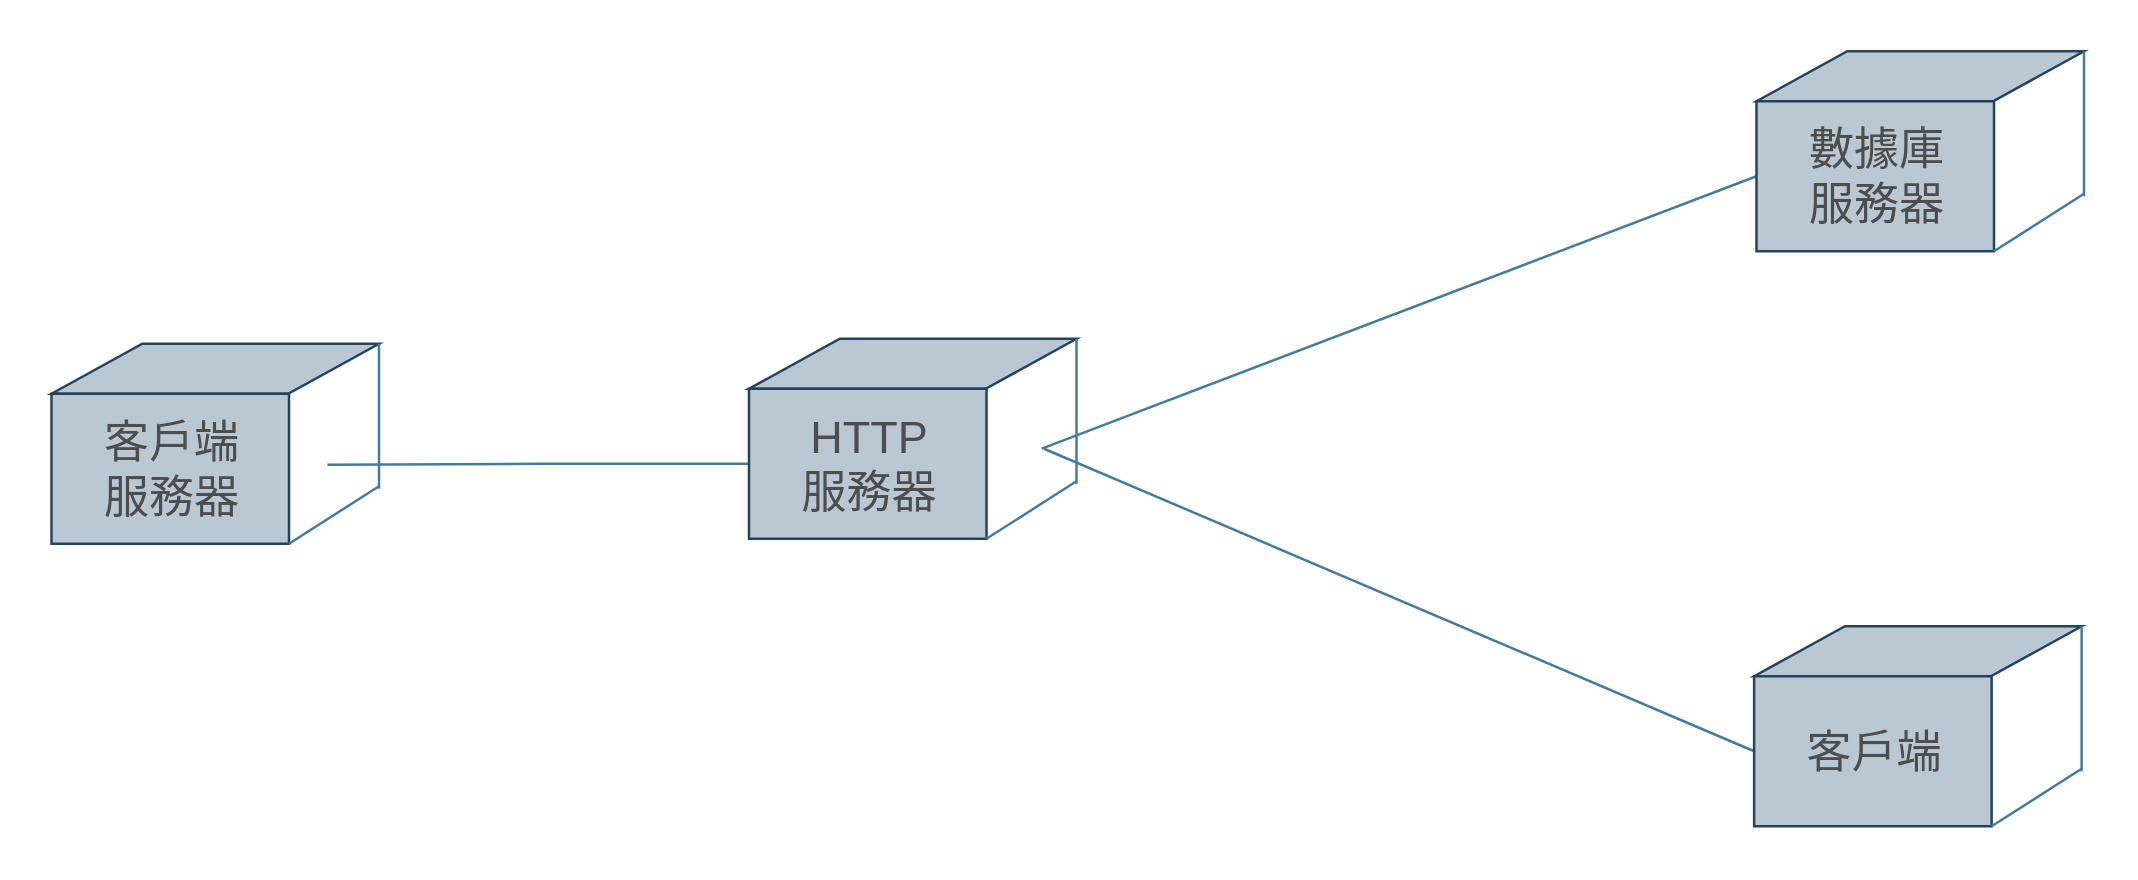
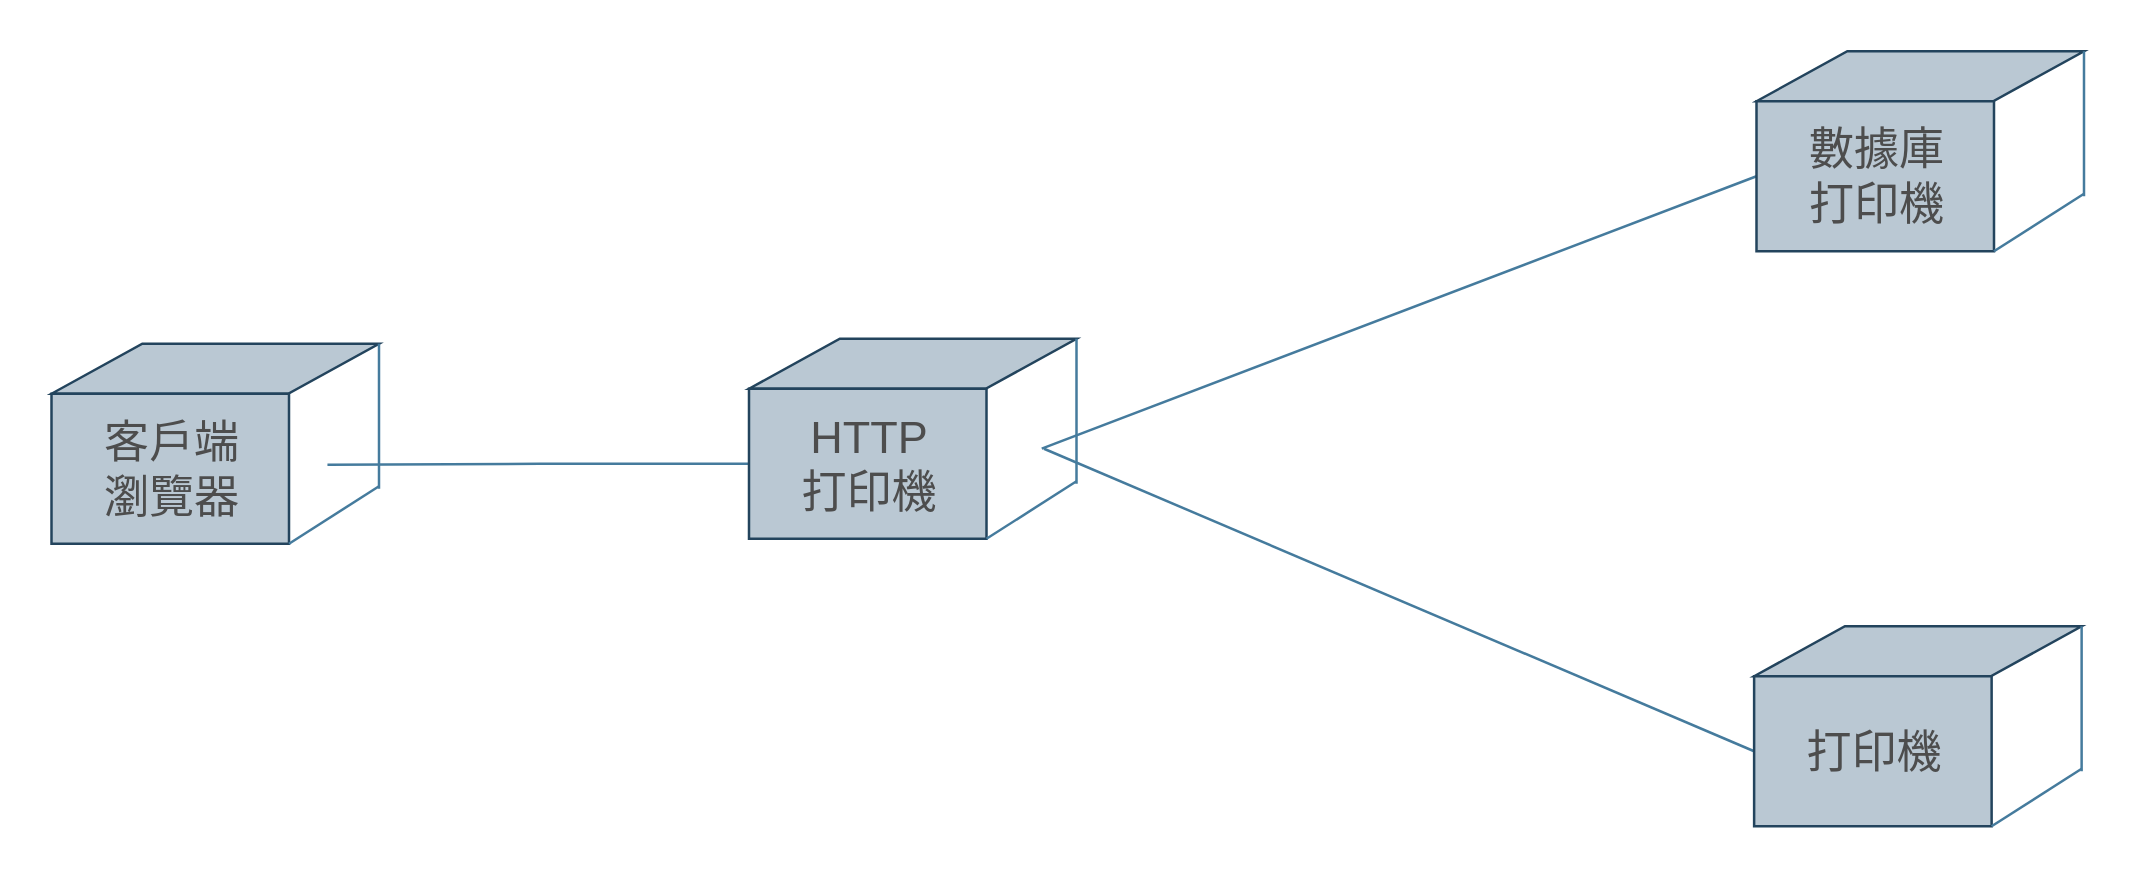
  <mxCell id="0" />
  <mxCell id="1" parent="0" />
  <mxCell id="2" value="" style="shape=parallelogram;perimeter=parallelogramPerimeter;whiteSpace=wrap;html=1;fixedSize=1;size=36.333;labelBackgroundColor=none;fillColor=#bac8d3;strokeColor=#23445d;" parent="1" vertex="1"><mxGeometry x="20" y="137" width="131" height="20" as="geometry" /></mxCell>
  <mxCell id="3" value="" style="rounded=0;whiteSpace=wrap;html=1;labelBackgroundColor=none;fillColor=#bac8d3;strokeColor=#23445d;" parent="1" vertex="1"><mxGeometry x="20" y="157" width="95" height="60" as="geometry" /></mxCell>
  <mxCell id="4" value="" style="endArrow=none;html=1;rounded=0;labelBackgroundColor=none;strokeColor=#457B9D;fontColor=default;" parent="1" edge="1"><mxGeometry width="50" height="50" relative="1" as="geometry"><mxPoint x="115" y="217" as="sourcePoint" /><mxPoint x="151" y="194" as="targetPoint" /></mxGeometry></mxCell>
  <mxCell id="5" value="" style="endArrow=none;html=1;rounded=0;labelBackgroundColor=none;strokeColor=#457B9D;fontColor=default;" parent="1" edge="1"><mxGeometry width="50" height="50" relative="1" as="geometry"><mxPoint x="151" y="195" as="sourcePoint" /><mxPoint x="151" y="137" as="targetPoint" /></mxGeometry></mxCell>
- <mxCell id="6" value="&lt;font color=&quot;#4d4d4d&quot; style=&quot;font-size: 18px;&quot;&gt;客戶端&lt;br&gt;服務器&lt;/font&gt;" style="text;html=1;align=center;verticalAlign=middle;resizable=0;points=[];autosize=1;strokeColor=none;fillColor=none;labelBackgroundColor=none;fontColor=#1D3557;" parent="1" vertex="1"><mxGeometry x="31.5" y="160" width="72" height="55" as="geometry" /></mxCell>
+ <mxCell id="6" value="&lt;font color=&quot;#4d4d4d&quot; style=&quot;font-size: 18px;&quot;&gt;客戶端&lt;br&gt;瀏覽器&lt;/font&gt;" style="text;html=1;align=center;verticalAlign=middle;resizable=0;points=[];autosize=1;strokeColor=none;fillColor=none;labelBackgroundColor=none;fontColor=#1D3557;" parent="1" vertex="1"><mxGeometry x="31.5" y="160" width="72" height="55" as="geometry" /></mxCell>
  <mxCell id="7" value="" style="shape=parallelogram;perimeter=parallelogramPerimeter;whiteSpace=wrap;html=1;fixedSize=1;size=36.333;labelBackgroundColor=none;fillColor=#bac8d3;strokeColor=#23445d;" parent="1" vertex="1"><mxGeometry x="299" y="135" width="131" height="20" as="geometry" /></mxCell>
  <mxCell id="8" style="edgeStyle=orthogonalEdgeStyle;rounded=0;orthogonalLoop=1;jettySize=auto;html=1;exitX=0;exitY=0.5;exitDx=0;exitDy=0;strokeColor=#457B9D;fontColor=#1D3557;fillColor=#A8DADC;endArrow=none;endFill=0;" parent="1" source="9" edge="1"><mxGeometry relative="1" as="geometry"><mxPoint x="130.381" y="185.429" as="targetPoint" /></mxGeometry></mxCell>
  <mxCell id="9" value="" style="rounded=0;whiteSpace=wrap;html=1;labelBackgroundColor=none;fillColor=#bac8d3;strokeColor=#23445d;" parent="1" vertex="1"><mxGeometry x="299" y="155" width="95" height="60" as="geometry" /></mxCell>
  <mxCell id="10" value="" style="endArrow=none;html=1;rounded=0;labelBackgroundColor=none;strokeColor=#457B9D;fontColor=default;" parent="1" edge="1"><mxGeometry width="50" height="50" relative="1" as="geometry"><mxPoint x="394" y="215" as="sourcePoint" /><mxPoint x="430" y="192" as="targetPoint" /></mxGeometry></mxCell>
  <mxCell id="11" value="" style="endArrow=none;html=1;rounded=0;labelBackgroundColor=none;strokeColor=#457B9D;fontColor=default;" parent="1" edge="1"><mxGeometry width="50" height="50" relative="1" as="geometry"><mxPoint x="430" y="193" as="sourcePoint" /><mxPoint x="430" y="135" as="targetPoint" /></mxGeometry></mxCell>
- <mxCell id="12" value="&lt;font color=&quot;#4d4d4d&quot; style=&quot;font-size: 18px;&quot;&gt;HTTP&lt;br&gt;服務器&lt;/font&gt;" style="text;html=1;align=center;verticalAlign=middle;resizable=0;points=[];autosize=1;strokeColor=none;fillColor=none;labelBackgroundColor=none;fontColor=#1D3557;" parent="1" vertex="1"><mxGeometry x="310.5" y="158" width="72" height="55" as="geometry" /></mxCell>
+ <mxCell id="12" value="&lt;font color=&quot;#4d4d4d&quot; style=&quot;font-size: 18px;&quot;&gt;HTTP&lt;br&gt;打印機&lt;/font&gt;" style="text;html=1;align=center;verticalAlign=middle;resizable=0;points=[];autosize=1;strokeColor=none;fillColor=none;labelBackgroundColor=none;fontColor=#1D3557;" parent="1" vertex="1"><mxGeometry x="310.5" y="158" width="72" height="55" as="geometry" /></mxCell>
  <mxCell id="13" value="" style="shape=parallelogram;perimeter=parallelogramPerimeter;whiteSpace=wrap;html=1;fixedSize=1;size=36.333;labelBackgroundColor=none;fillColor=#bac8d3;strokeColor=#23445d;" parent="1" vertex="1"><mxGeometry x="702" y="20" width="131" height="20" as="geometry" /></mxCell>
  <mxCell id="14" style="rounded=0;orthogonalLoop=1;jettySize=auto;html=1;exitX=0;exitY=0.5;exitDx=0;exitDy=0;strokeColor=#457B9D;fontColor=#1D3557;fillColor=#A8DADC;endArrow=none;endFill=0;" parent="1" source="15" edge="1"><mxGeometry relative="1" as="geometry"><mxPoint x="416.095" y="178.952" as="targetPoint" /></mxGeometry></mxCell>
  <mxCell id="15" value="" style="rounded=0;whiteSpace=wrap;html=1;labelBackgroundColor=none;fillColor=#bac8d3;strokeColor=#23445d;" parent="1" vertex="1"><mxGeometry x="702" y="40" width="95" height="60" as="geometry" /></mxCell>
  <mxCell id="16" value="" style="endArrow=none;html=1;rounded=0;labelBackgroundColor=none;strokeColor=#457B9D;fontColor=default;" parent="1" edge="1"><mxGeometry width="50" height="50" relative="1" as="geometry"><mxPoint x="797" y="100" as="sourcePoint" /><mxPoint x="833" y="77" as="targetPoint" /></mxGeometry></mxCell>
  <mxCell id="17" value="" style="endArrow=none;html=1;rounded=0;labelBackgroundColor=none;strokeColor=#457B9D;fontColor=default;" parent="1" edge="1"><mxGeometry width="50" height="50" relative="1" as="geometry"><mxPoint x="833" y="78" as="sourcePoint" /><mxPoint x="833" y="20" as="targetPoint" /></mxGeometry></mxCell>
- <mxCell id="18" value="&lt;font color=&quot;#4d4d4d&quot; style=&quot;font-size: 18px;&quot;&gt;數據庫&lt;br&gt;服務器&lt;/font&gt;" style="text;html=1;align=center;verticalAlign=middle;resizable=0;points=[];autosize=1;strokeColor=none;fillColor=none;labelBackgroundColor=none;fontColor=#1D3557;" parent="1" vertex="1"><mxGeometry x="713.5" y="43" width="72" height="55" as="geometry" /></mxCell>
+ <mxCell id="18" value="&lt;font color=&quot;#4d4d4d&quot; style=&quot;font-size: 18px;&quot;&gt;數據庫&lt;br&gt;打印機&lt;/font&gt;" style="text;html=1;align=center;verticalAlign=middle;resizable=0;points=[];autosize=1;strokeColor=none;fillColor=none;labelBackgroundColor=none;fontColor=#1D3557;" parent="1" vertex="1"><mxGeometry x="713.5" y="43" width="72" height="55" as="geometry" /></mxCell>
  <mxCell id="19" value="" style="shape=parallelogram;perimeter=parallelogramPerimeter;whiteSpace=wrap;html=1;fixedSize=1;size=36.333;fillColor=#bac8d3;strokeColor=#23445d;labelBackgroundColor=none;" parent="1" vertex="1"><mxGeometry x="701.05" y="250" width="131" height="20" as="geometry" /></mxCell>
  <mxCell id="20" style="rounded=0;orthogonalLoop=1;jettySize=auto;html=1;exitX=0;exitY=0.5;exitDx=0;exitDy=0;strokeColor=#457B9D;fontColor=#1D3557;fillColor=#A8DADC;endArrow=none;endFill=0;" parent="1" source="21" edge="1"><mxGeometry relative="1" as="geometry"><mxPoint x="417" y="179" as="targetPoint" /></mxGeometry></mxCell>
  <mxCell id="21" value="" style="rounded=0;whiteSpace=wrap;html=1;fillColor=#bac8d3;strokeColor=#23445d;labelBackgroundColor=none;" parent="1" vertex="1"><mxGeometry x="701.05" y="270" width="95" height="60" as="geometry" /></mxCell>
  <mxCell id="22" value="" style="endArrow=none;html=1;rounded=0;labelBackgroundColor=none;strokeColor=#457B9D;fontColor=default;" parent="1" edge="1"><mxGeometry width="50" height="50" relative="1" as="geometry"><mxPoint x="796.05" y="330" as="sourcePoint" /><mxPoint x="832.05" y="307" as="targetPoint" /></mxGeometry></mxCell>
  <mxCell id="23" value="" style="endArrow=none;html=1;rounded=0;labelBackgroundColor=none;strokeColor=#457B9D;fontColor=default;" parent="1" edge="1"><mxGeometry width="50" height="50" relative="1" as="geometry"><mxPoint x="832.05" y="308" as="sourcePoint" /><mxPoint x="832.05" y="250" as="targetPoint" /></mxGeometry></mxCell>
- <mxCell id="24" value="&lt;span style=&quot;font-size: 18px;&quot;&gt;&lt;font color=&quot;#4d4d4d&quot;&gt;客戶端&lt;/font&gt;&lt;/span&gt;" style="text;html=1;align=center;verticalAlign=middle;resizable=0;points=[];autosize=1;strokeColor=none;fillColor=none;labelBackgroundColor=none;fontColor=#1D3557;" parent="1" vertex="1"><mxGeometry x="712.55" y="284" width="72" height="34" as="geometry" /></mxCell>
+ <mxCell id="24" value="&lt;span style=&quot;font-size: 18px;&quot;&gt;&lt;font color=&quot;#4d4d4d&quot;&gt;打印機&lt;/font&gt;&lt;/span&gt;" style="text;html=1;align=center;verticalAlign=middle;resizable=0;points=[];autosize=1;strokeColor=none;fillColor=none;labelBackgroundColor=none;fontColor=#1D3557;" parent="1" vertex="1"><mxGeometry x="712.55" y="284" width="72" height="34" as="geometry" /></mxCell>
